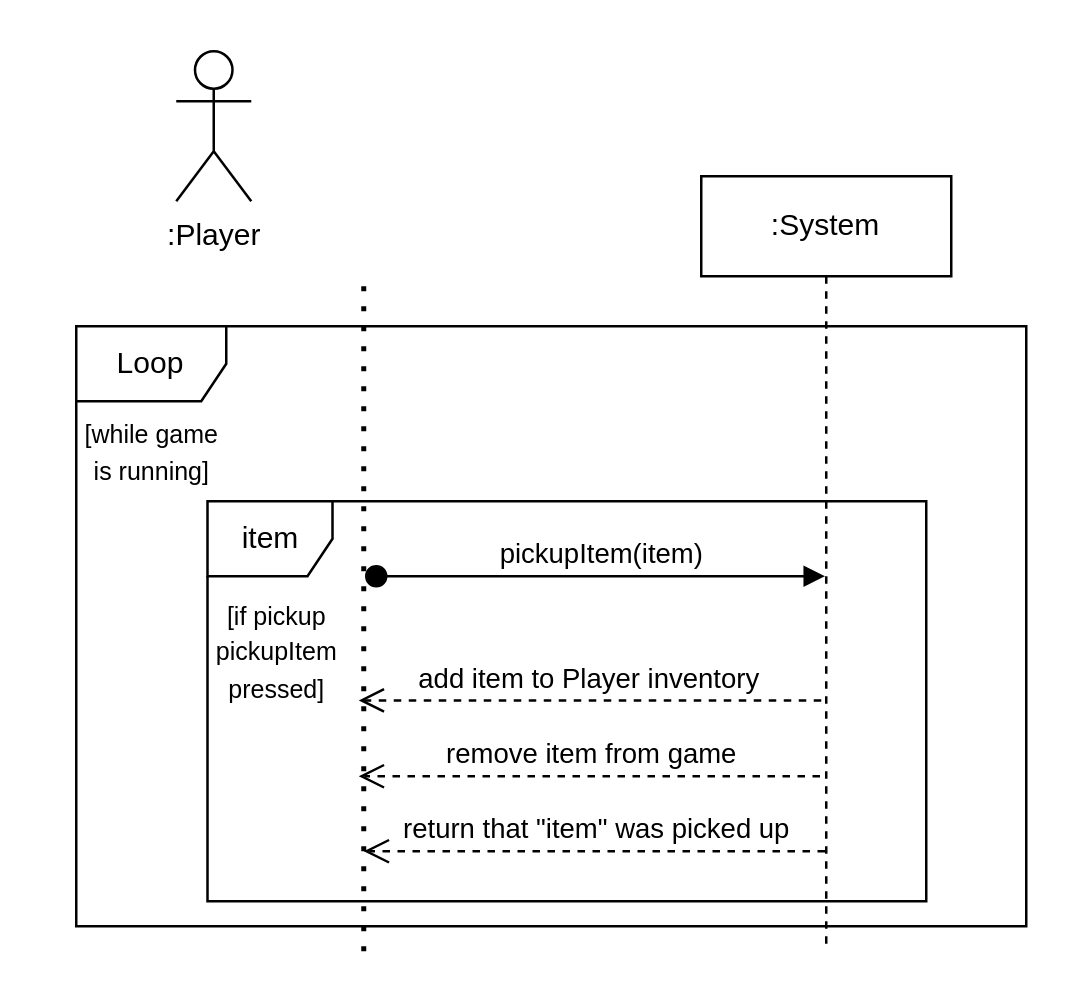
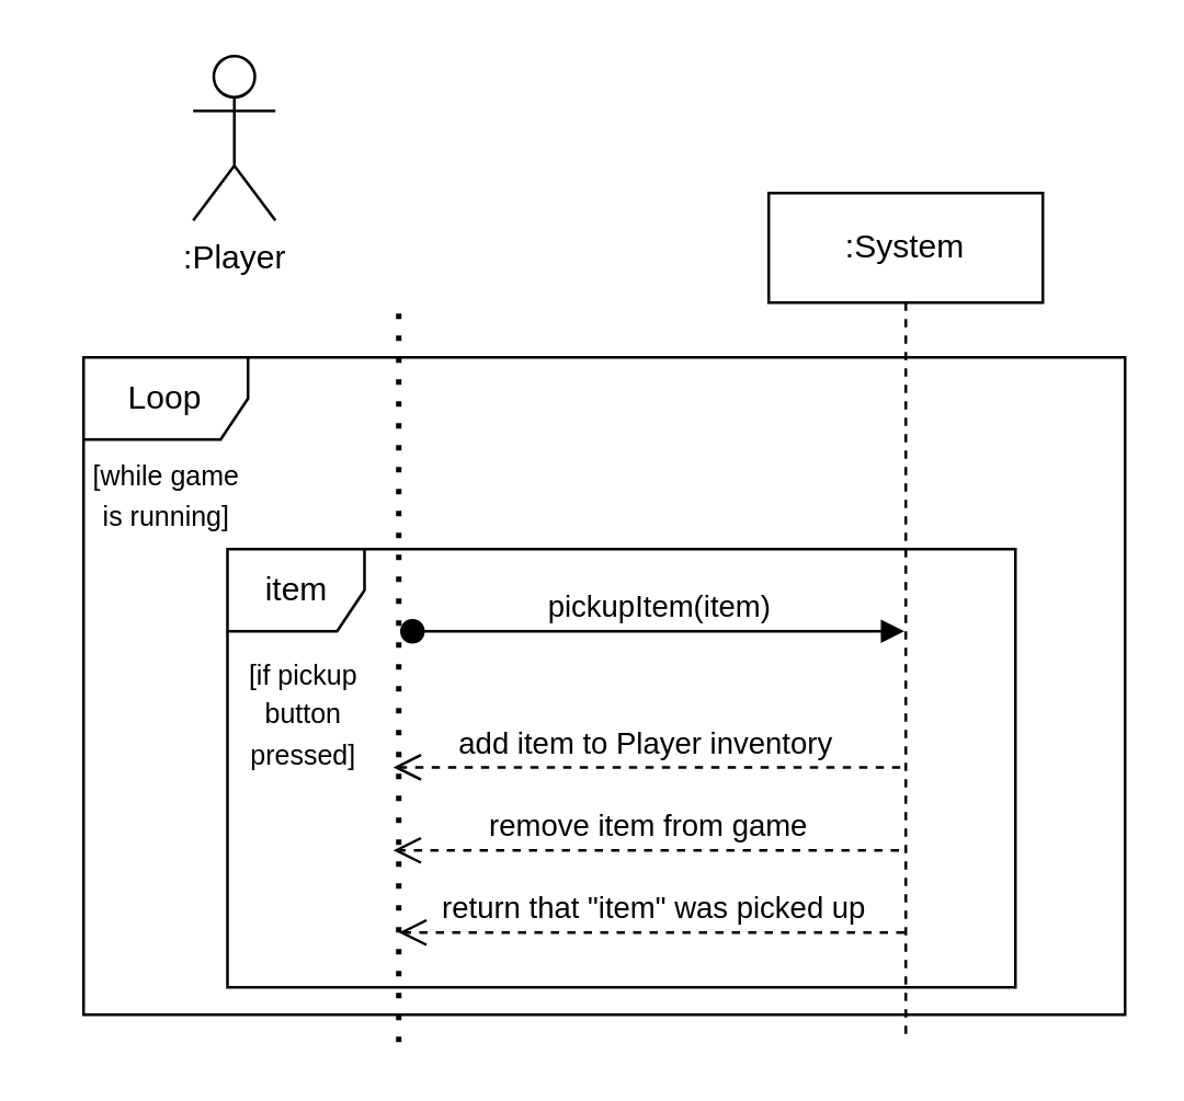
  <mxCell id="0" />
  <mxCell id="1" parent="0" />
  <mxCell id="2" value=":System" style="shape=umlLifeline;perimeter=lifelinePerimeter;whiteSpace=wrap;html=1;container=0;dropTarget=0;collapsible=0;recursiveResize=0;outlineConnect=0;portConstraint=eastwest;newEdgeStyle={&quot;edgeStyle&quot;:&quot;elbowEdgeStyle&quot;,&quot;elbow&quot;:&quot;vertical&quot;,&quot;curved&quot;:0,&quot;rounded&quot;:0};" parent="1" vertex="1"><mxGeometry x="280" y="70" width="100" height="310" as="geometry" /></mxCell>
  <mxCell id="3" value=":Player" style="shape=umlActor;verticalLabelPosition=bottom;verticalAlign=top;html=1;outlineConnect=0;" vertex="1" parent="1"><mxGeometry x="70" y="20" width="30" height="60" as="geometry" /></mxCell>
  <mxCell id="4" value="" style="endArrow=none;dashed=1;html=1;dashPattern=1 3;strokeWidth=2;rounded=0;" edge="1" parent="1"><mxGeometry width="50" height="50" relative="1" as="geometry"><mxPoint x="145" y="380" as="sourcePoint" /><mxPoint x="145" y="110" as="targetPoint" /></mxGeometry></mxCell>
  <mxCell id="5" value="Loop" style="shape=umlFrame;whiteSpace=wrap;html=1;pointerEvents=0;" vertex="1" parent="1"><mxGeometry x="30" y="130" width="380" height="240" as="geometry" /></mxCell>
  <mxCell id="6" value="&lt;font style=&quot;font-size: 10px;&quot;&gt;[while game &lt;br&gt;is running]&lt;/font&gt;" style="text;html=1;align=center;verticalAlign=middle;resizable=0;points=[];autosize=1;strokeColor=none;fillColor=none;rotation=0;" vertex="1" parent="1"><mxGeometry x="20" y="160" width="80" height="40" as="geometry" /></mxCell>
  <mxCell id="7" value="item" style="shape=umlFrame;whiteSpace=wrap;html=1;pointerEvents=0;width=50;height=30;" vertex="1" parent="1"><mxGeometry x="82.5" y="200" width="287.5" height="160" as="geometry" /></mxCell>
- <mxCell id="8" value="&lt;font style=&quot;font-size: 10px;&quot;&gt;[if pickup&lt;br&gt;pickupItem&lt;br&gt;pressed]&lt;br&gt;&lt;/font&gt;" style="text;html=1;align=center;verticalAlign=middle;resizable=0;points=[];autosize=1;strokeColor=none;fillColor=none;" vertex="1" parent="1"><mxGeometry x="80" y="230" width="60" height="60" as="geometry" /></mxCell>
+ <mxCell id="8" value="&lt;font style=&quot;font-size: 10px;&quot;&gt;[if pickup&lt;br&gt;button&lt;br&gt;pressed]&lt;br&gt;&lt;/font&gt;" style="text;html=1;align=center;verticalAlign=middle;resizable=0;points=[];autosize=1;strokeColor=none;fillColor=none;" vertex="1" parent="1"><mxGeometry x="80" y="230" width="60" height="60" as="geometry" /></mxCell>
  <mxCell id="9" value="pickupItem(item)" style="html=1;verticalAlign=bottom;startArrow=oval;startFill=1;endArrow=block;startSize=8;curved=0;rounded=0;" edge="1" parent="1" target="2"><mxGeometry width="60" relative="1" as="geometry"><mxPoint x="150" y="230" as="sourcePoint" /><mxPoint x="210" y="230" as="targetPoint" /></mxGeometry></mxCell>
  <mxCell id="10" value="remove item from game" style="html=1;verticalAlign=bottom;endArrow=open;dashed=1;endSize=8;curved=0;rounded=0;" edge="1" parent="1"><mxGeometry relative="1" as="geometry"><mxPoint x="327.5" y="310" as="sourcePoint" /><mxPoint x="143" y="310" as="targetPoint" /></mxGeometry></mxCell>
  <mxCell id="11" value="add item to Player inventory" style="html=1;verticalAlign=bottom;endArrow=open;dashed=1;endSize=8;curved=0;rounded=0;" edge="1" parent="1"><mxGeometry relative="1" as="geometry"><mxPoint x="328" y="279.67" as="sourcePoint" /><mxPoint x="143" y="279.67" as="targetPoint" /></mxGeometry></mxCell>
  <mxCell id="12" value="return that &quot;item&quot; was picked up" style="html=1;verticalAlign=bottom;endArrow=open;dashed=1;endSize=8;curved=0;rounded=0;" edge="1" parent="1" source="2"><mxGeometry relative="1" as="geometry"><mxPoint x="324.5" y="340" as="sourcePoint" /><mxPoint x="145" y="340" as="targetPoint" /></mxGeometry></mxCell>
